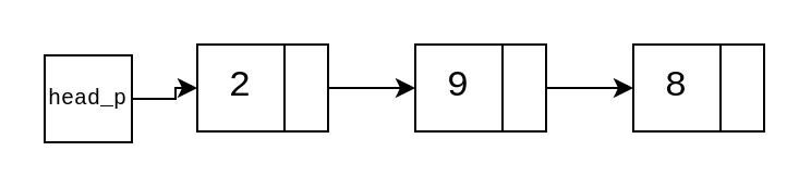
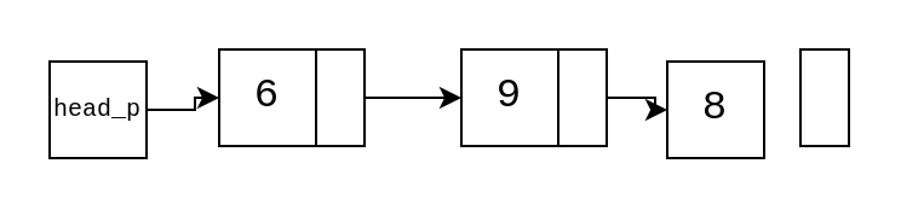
  <mxCell id="0" />
  <mxCell id="1" parent="0" />
  <mxCell id="2" style="edgeStyle=orthogonalEdgeStyle;rounded=0;orthogonalLoop=1;jettySize=auto;html=1;entryX=0;entryY=0.5;entryDx=0;entryDy=0;" edge="1" parent="1" source="3" target="4"><mxGeometry relative="1" as="geometry" /></mxCell>
  <mxCell id="3" value="head_p" style="whiteSpace=wrap;html=1;aspect=fixed;fillColor=none;fontFamily=Courier New;fontSize=10;" vertex="1" parent="1"><mxGeometry x="20" y="25" width="40" height="40" as="geometry" /></mxCell>
- <mxCell id="4" value="2" style="whiteSpace=wrap;html=1;aspect=fixed;fillColor=none;fontFamily=Courier New;fontSize=17;" vertex="1" parent="1"><mxGeometry x="90" y="20" width="40" height="40" as="geometry" /></mxCell>
+ <mxCell id="4" value="6" style="whiteSpace=wrap;html=1;aspect=fixed;fillColor=none;fontFamily=Courier New;fontSize=17;" vertex="1" parent="1"><mxGeometry x="90" y="20" width="40" height="40" as="geometry" /></mxCell>
  <mxCell id="5" style="edgeStyle=orthogonalEdgeStyle;rounded=0;orthogonalLoop=1;jettySize=auto;html=1;entryX=0;entryY=0.5;entryDx=0;entryDy=0;" edge="1" parent="1" source="6" target="7"><mxGeometry relative="1" as="geometry" /></mxCell>
  <mxCell id="6" value="" style="rounded=0;whiteSpace=wrap;html=1;fillColor=none;" vertex="1" parent="1"><mxGeometry x="130" y="20" width="20" height="40" as="geometry" /></mxCell>
  <mxCell id="7" value="9" style="whiteSpace=wrap;html=1;aspect=fixed;fillColor=none;fontFamily=Courier New;fontSize=17;" vertex="1" parent="1"><mxGeometry x="190" y="20" width="40" height="40" as="geometry" /></mxCell>
  <mxCell id="8" style="edgeStyle=orthogonalEdgeStyle;rounded=0;orthogonalLoop=1;jettySize=auto;html=1;entryX=0;entryY=0.5;entryDx=0;entryDy=0;" edge="1" parent="1" source="9" target="10"><mxGeometry relative="1" as="geometry" /></mxCell>
  <mxCell id="9" value="" style="rounded=0;whiteSpace=wrap;html=1;fillColor=none;" vertex="1" parent="1"><mxGeometry x="230" y="20" width="20" height="40" as="geometry" /></mxCell>
- <mxCell id="10" value="8" style="whiteSpace=wrap;html=1;aspect=fixed;fillColor=none;fontFamily=Courier New;fontSize=17;" vertex="1" parent="1"><mxGeometry x="290" y="20" width="40" height="40" as="geometry" /></mxCell>
+ <mxCell id="10" value="8" style="whiteSpace=wrap;html=1;aspect=fixed;fillColor=none;fontFamily=Courier New;fontSize=17;" vertex="1" parent="1"><mxGeometry x="275" y="25" width="40" height="40" as="geometry" /></mxCell>
  <mxCell id="11" value="" style="rounded=0;whiteSpace=wrap;html=1;fillColor=none;" vertex="1" parent="1"><mxGeometry x="330" y="20" width="20" height="40" as="geometry" /></mxCell>
